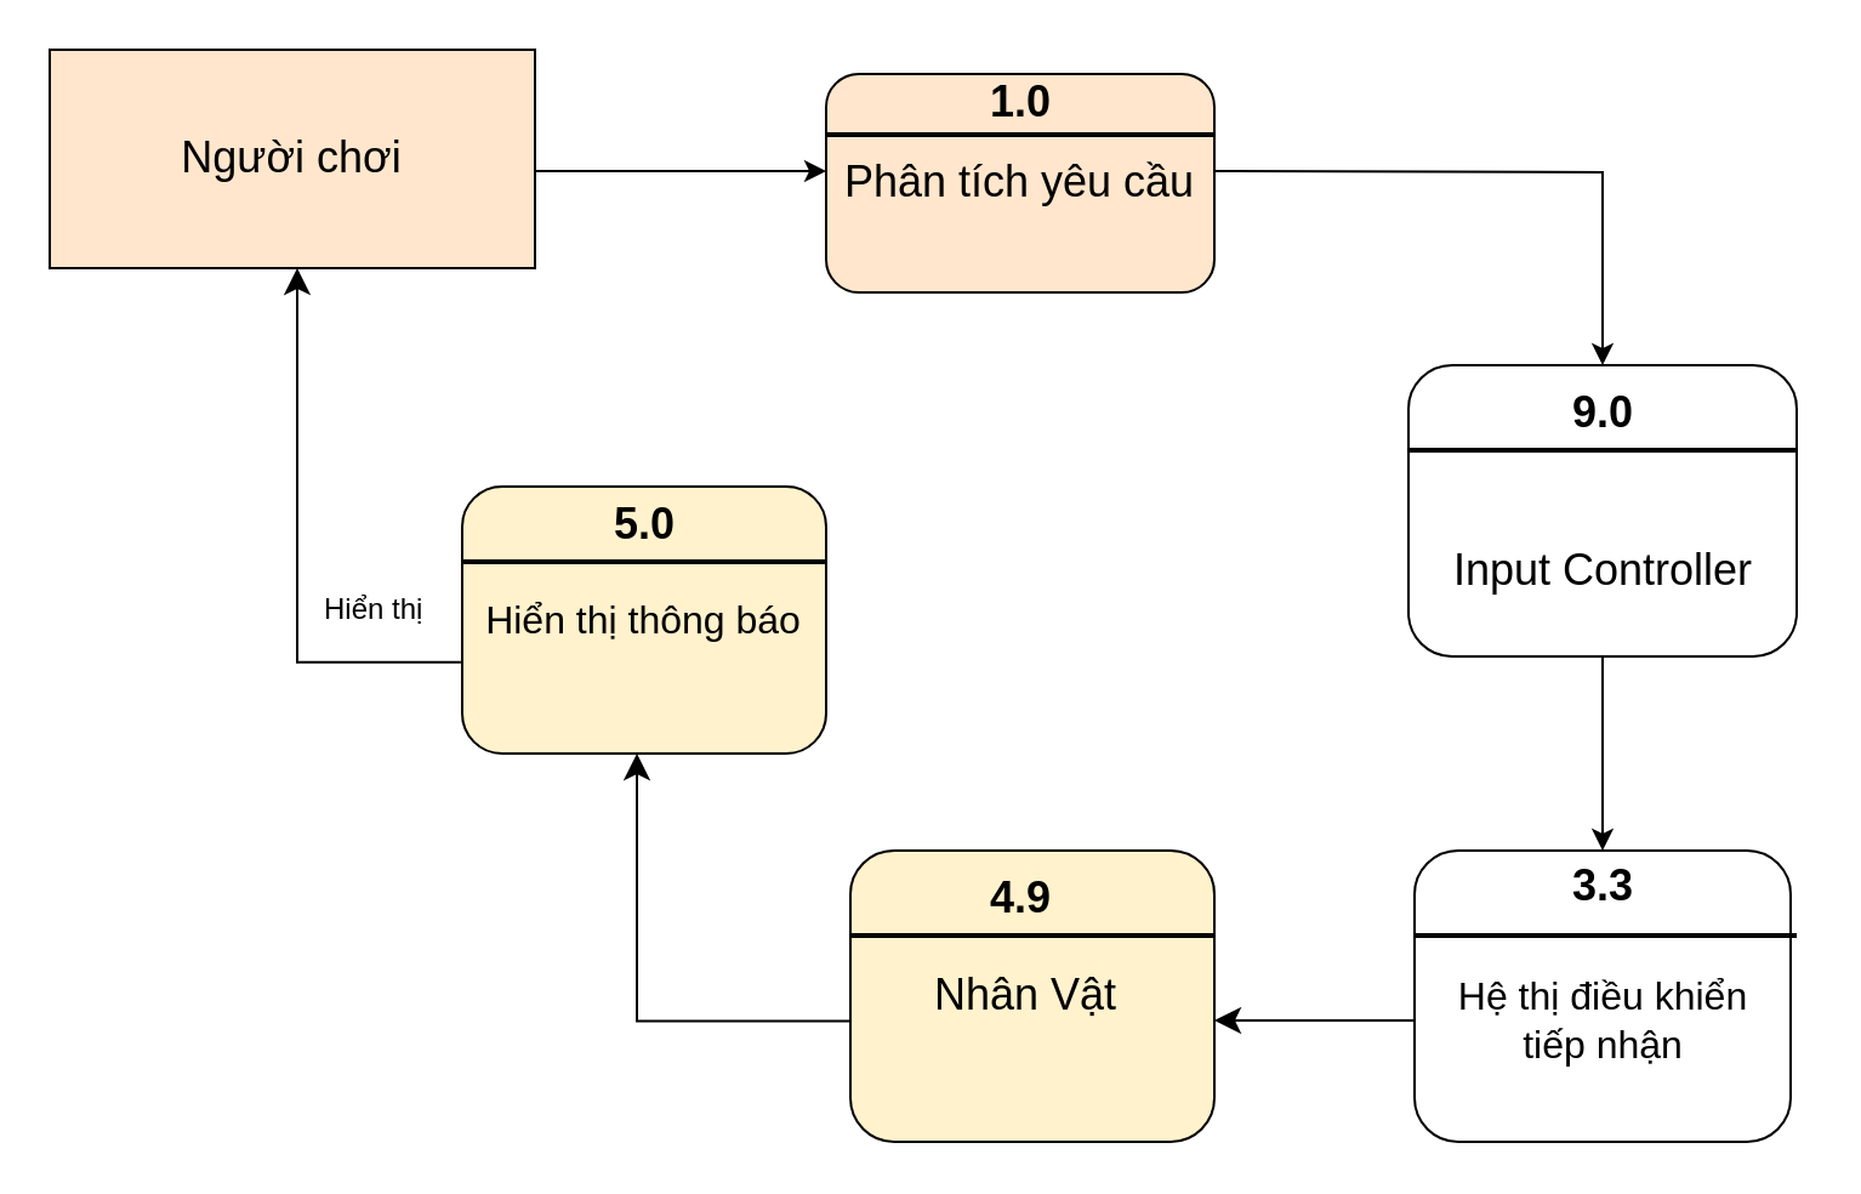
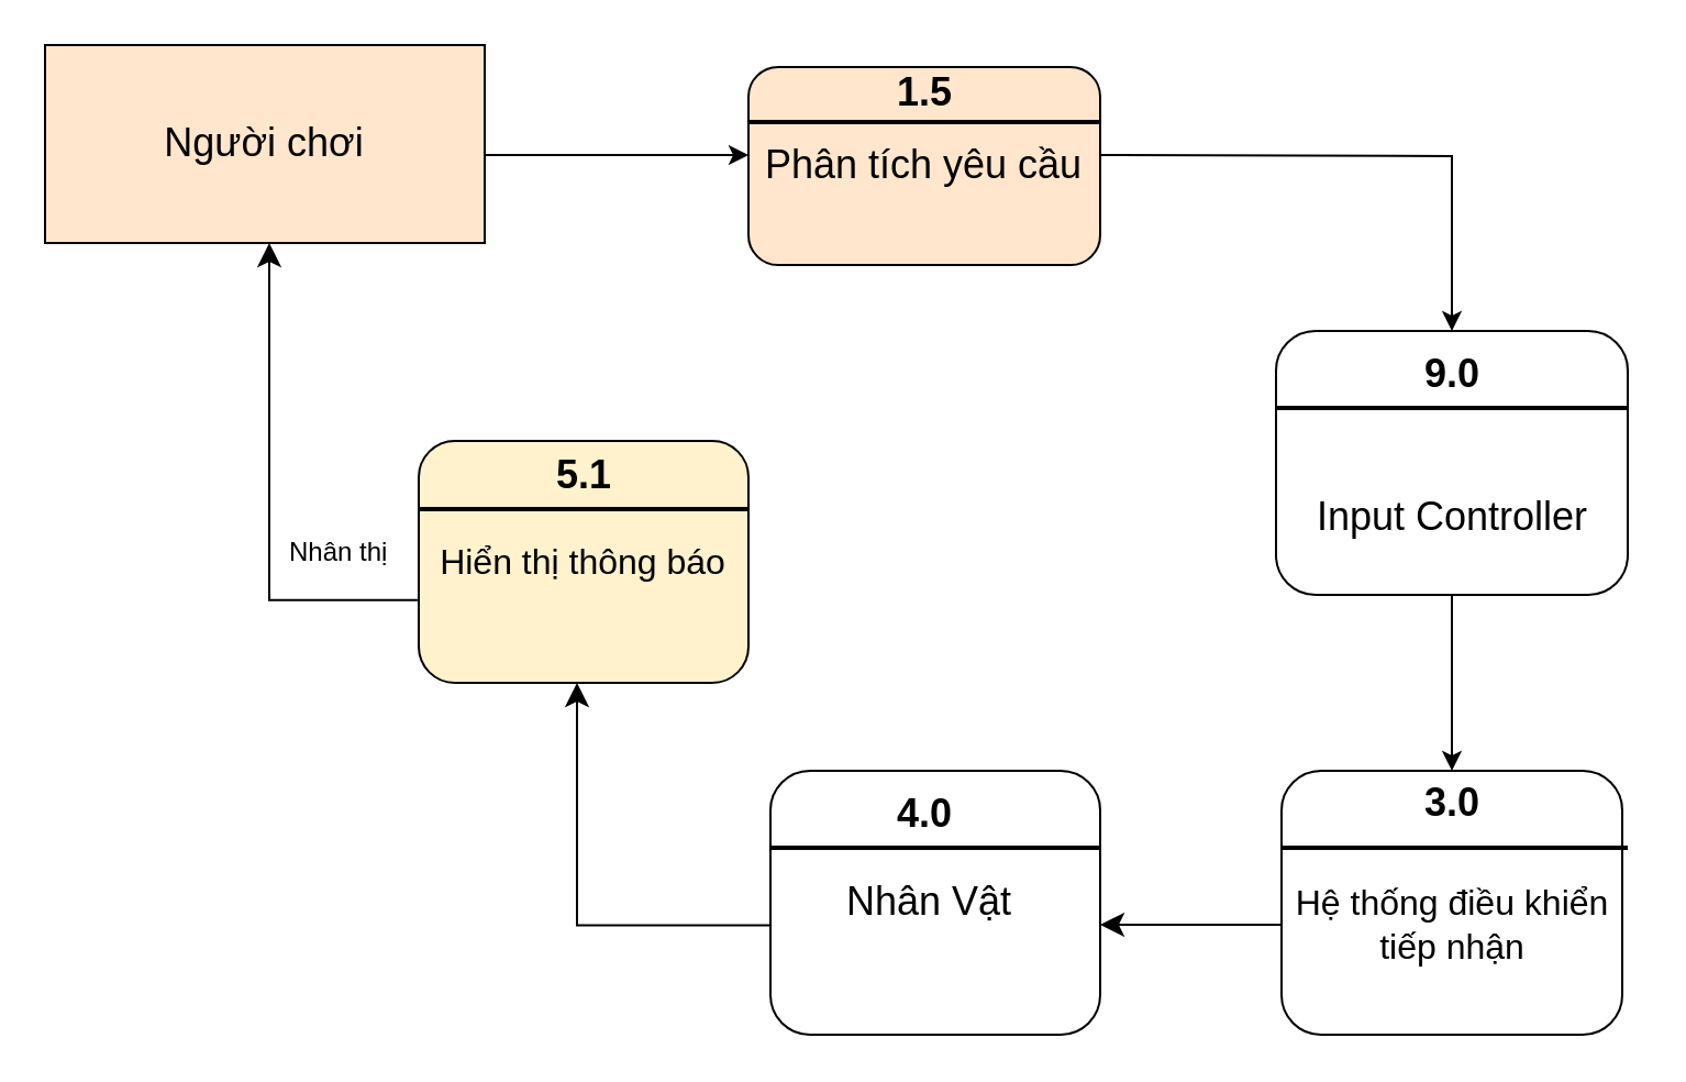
  <mxCell id="0" />
  <mxCell id="1" parent="0" />
  <mxCell id="2" value="&lt;font style=&quot;font-size: 18px;&quot;&gt;Người chơi&lt;/font&gt;" style="rounded=0;whiteSpace=wrap;html=1;fillColor=#ffe6cc;" parent="1" vertex="1"><mxGeometry x="20" y="20" width="200" height="90" as="geometry" /></mxCell>
  <mxCell id="3" value="" style="endArrow=classic;html=1;rounded=0;edgeStyle=orthogonalEdgeStyle;" parent="1" edge="1"><mxGeometry width="50" height="50" relative="1" as="geometry"><mxPoint x="220" y="70" as="sourcePoint" /><mxPoint x="340" y="70" as="targetPoint" /></mxGeometry></mxCell>
  <mxCell id="4" value="&lt;font style=&quot;font-size: 18px;&quot;&gt;Phân tích yêu cầu&lt;/font&gt;" style="rounded=1;whiteSpace=wrap;html=1;fillColor=#ffe6cc;" vertex="1" parent="1"><mxGeometry x="340" y="30" width="160" height="90" as="geometry" /></mxCell>
  <mxCell id="5" value="" style="line;strokeWidth=2;html=1;" vertex="1" parent="1"><mxGeometry x="340" y="50" width="160" height="10" as="geometry" /></mxCell>
- <mxCell id="6" value="&lt;b&gt;&lt;font style=&quot;font-size: 18px;&quot;&gt;1.0&lt;/font&gt;&lt;/b&gt;" style="text;html=1;align=center;verticalAlign=middle;resizable=0;points=[];autosize=1;strokeColor=none;fillColor=none;" vertex="1" parent="1"><mxGeometry x="395" y="22" width="50" height="40" as="geometry" /></mxCell>
+ <mxCell id="6" value="&lt;b&gt;&lt;font style=&quot;font-size: 18px;&quot;&gt;1.5&lt;/font&gt;&lt;/b&gt;" style="text;html=1;align=center;verticalAlign=middle;resizable=0;points=[];autosize=1;strokeColor=none;fillColor=none;" vertex="1" parent="1"><mxGeometry x="395" y="22" width="50" height="40" as="geometry" /></mxCell>
  <mxCell id="7" value="" style="endArrow=classic;html=1;rounded=0;edgeStyle=orthogonalEdgeStyle;entryX=0.5;entryY=0;entryDx=0;entryDy=0;" edge="1" parent="1" target="8"><mxGeometry width="50" height="50" relative="1" as="geometry"><mxPoint x="500" y="70" as="sourcePoint" /><mxPoint x="660" y="70" as="targetPoint" /></mxGeometry></mxCell>
  <mxCell id="8" value="" style="rounded=1;whiteSpace=wrap;html=1;" vertex="1" parent="1"><mxGeometry x="580" y="150" width="160" height="120" as="geometry" /></mxCell>
  <mxCell id="9" value="" style="line;strokeWidth=2;html=1;" vertex="1" parent="1"><mxGeometry x="580" y="180" width="160" height="10" as="geometry" /></mxCell>
  <mxCell id="10" value="&lt;font style=&quot;font-size: 18px;&quot;&gt;&lt;b&gt;9.0&lt;/b&gt;&lt;/font&gt;" style="text;html=1;align=center;verticalAlign=middle;resizable=0;points=[];autosize=1;strokeColor=none;fillColor=none;" vertex="1" parent="1"><mxGeometry x="635" y="150" width="50" height="40" as="geometry" /></mxCell>
  <mxCell id="11" value="&lt;font style=&quot;font-size: 18px;&quot;&gt;Input Controller&lt;/font&gt;" style="text;html=1;align=center;verticalAlign=middle;resizable=0;points=[];autosize=1;strokeColor=none;fillColor=none;" vertex="1" parent="1"><mxGeometry x="585" y="215" width="150" height="40" as="geometry" /></mxCell>
  <mxCell id="12" value="" style="endArrow=classic;html=1;rounded=0;edgeStyle=orthogonalEdgeStyle;exitX=0.5;exitY=1;exitDx=0;exitDy=0;" edge="1" parent="1" source="8" target="13"><mxGeometry width="50" height="50" relative="1" as="geometry"><mxPoint x="650" y="280" as="sourcePoint" /><mxPoint x="660" y="420" as="targetPoint" /></mxGeometry></mxCell>
  <mxCell id="13" value="" style="rounded=1;whiteSpace=wrap;html=1;" vertex="1" parent="1"><mxGeometry x="582.5" y="350" width="155" height="120" as="geometry" /></mxCell>
  <mxCell id="14" value="" style="line;strokeWidth=2;html=1;" vertex="1" parent="1"><mxGeometry x="582.5" y="380" width="157.5" height="10" as="geometry" /></mxCell>
- <mxCell id="15" value="&lt;b&gt;&lt;font style=&quot;font-size: 18px;&quot;&gt;3.3&lt;/font&gt;&lt;/b&gt;" style="text;html=1;align=center;verticalAlign=middle;resizable=0;points=[];autosize=1;strokeColor=none;fillColor=none;" vertex="1" parent="1"><mxGeometry x="635" y="345" width="50" height="40" as="geometry" /></mxCell>
- <mxCell id="16" value="&lt;font style=&quot;font-size: 16px;&quot;&gt;Hệ thị điều khiển&lt;br&gt;tiếp nhận&lt;br&gt;&lt;/font&gt;" style="text;html=1;align=center;verticalAlign=middle;resizable=0;points=[];autosize=1;strokeColor=none;fillColor=none;" vertex="1" parent="1"><mxGeometry x="575" y="395" width="170" height="50" as="geometry" /></mxCell>
+ <mxCell id="15" value="&lt;b&gt;&lt;font style=&quot;font-size: 18px;&quot;&gt;3.0&lt;/font&gt;&lt;/b&gt;" style="text;html=1;align=center;verticalAlign=middle;resizable=0;points=[];autosize=1;strokeColor=none;fillColor=none;" vertex="1" parent="1"><mxGeometry x="635" y="345" width="50" height="40" as="geometry" /></mxCell>
+ <mxCell id="16" value="&lt;font style=&quot;font-size: 16px;&quot;&gt;Hệ thống điều khiển&lt;br&gt;tiếp nhận&lt;br&gt;&lt;/font&gt;" style="text;html=1;align=center;verticalAlign=middle;resizable=0;points=[];autosize=1;strokeColor=none;fillColor=none;" vertex="1" parent="1"><mxGeometry x="575" y="395" width="170" height="50" as="geometry" /></mxCell>
  <mxCell id="17" value="" style="edgeStyle=segmentEdgeStyle;endArrow=classic;html=1;curved=0;rounded=0;endSize=8;startSize=8;" edge="1" parent="1" target="18"><mxGeometry width="50" height="50" relative="1" as="geometry"><mxPoint x="582" y="420" as="sourcePoint" /><mxPoint x="470" y="420" as="targetPoint" /></mxGeometry></mxCell>
- <mxCell id="18" value="&lt;font style=&quot;font-size: 18px;&quot;&gt;Nhân Vật&amp;nbsp;&lt;/font&gt;" style="rounded=1;whiteSpace=wrap;html=1;fillColor=#fff2cc;" vertex="1" parent="1"><mxGeometry x="350" y="350" width="150" height="120" as="geometry" /></mxCell>
+ <mxCell id="18" value="&lt;font style=&quot;font-size: 18px;&quot;&gt;Nhân Vật&amp;nbsp;&lt;/font&gt;" style="rounded=1;whiteSpace=wrap;html=1;" vertex="1" parent="1"><mxGeometry x="350" y="350" width="150" height="120" as="geometry" /></mxCell>
  <mxCell id="19" value="" style="line;strokeWidth=2;html=1;" vertex="1" parent="1"><mxGeometry x="350" y="380" width="150" height="10" as="geometry" /></mxCell>
- <mxCell id="20" value="&lt;font style=&quot;font-size: 18px;&quot;&gt;&lt;b&gt;4.9&lt;/b&gt;&lt;/font&gt;" style="text;html=1;align=center;verticalAlign=middle;resizable=0;points=[];autosize=1;strokeColor=none;fillColor=none;" vertex="1" parent="1"><mxGeometry x="395" y="350" width="50" height="40" as="geometry" /></mxCell>
+ <mxCell id="20" value="&lt;font style=&quot;font-size: 18px;&quot;&gt;&lt;b&gt;4.0&lt;/b&gt;&lt;/font&gt;" style="text;html=1;align=center;verticalAlign=middle;resizable=0;points=[];autosize=1;strokeColor=none;fillColor=none;" vertex="1" parent="1"><mxGeometry x="395" y="350" width="50" height="40" as="geometry" /></mxCell>
  <mxCell id="21" value="" style="edgeStyle=segmentEdgeStyle;endArrow=classic;html=1;curved=0;rounded=0;endSize=8;startSize=8;exitX=0.02;exitY=0.585;exitDx=0;exitDy=0;exitPerimeter=0;" edge="1" parent="1"><mxGeometry width="50" height="50" relative="1" as="geometry"><mxPoint x="350" y="420.2" as="sourcePoint" /><mxPoint x="262" y="310" as="targetPoint" /></mxGeometry></mxCell>
  <mxCell id="22" value="&lt;font style=&quot;font-size: 16px;&quot;&gt;Hiển thị thông báo&lt;/font&gt;" style="rounded=1;whiteSpace=wrap;html=1;fillColor=#fff2cc;" vertex="1" parent="1"><mxGeometry x="190" y="200" width="150" height="110" as="geometry" /></mxCell>
  <mxCell id="23" value="" style="line;strokeWidth=2;html=1;" vertex="1" parent="1"><mxGeometry x="190" y="226" width="150" height="10" as="geometry" /></mxCell>
- <mxCell id="24" value="&lt;b&gt;&lt;font style=&quot;font-size: 18px;&quot;&gt;5.0&lt;/font&gt;&lt;/b&gt;" style="text;html=1;align=center;verticalAlign=middle;resizable=0;points=[];autosize=1;strokeColor=none;fillColor=none;" vertex="1" parent="1"><mxGeometry x="240" y="196" width="50" height="40" as="geometry" /></mxCell>
+ <mxCell id="24" value="&lt;b&gt;&lt;font style=&quot;font-size: 18px;&quot;&gt;5.1&lt;/font&gt;&lt;/b&gt;" style="text;html=1;align=center;verticalAlign=middle;resizable=0;points=[];autosize=1;strokeColor=none;fillColor=none;" vertex="1" parent="1"><mxGeometry x="240" y="196" width="50" height="40" as="geometry" /></mxCell>
  <mxCell id="25" value="" style="edgeStyle=segmentEdgeStyle;endArrow=classic;html=1;curved=0;rounded=0;endSize=8;startSize=8;exitX=-0.017;exitY=0.658;exitDx=0;exitDy=0;exitPerimeter=0;" edge="1" parent="1"><mxGeometry width="50" height="50" relative="1" as="geometry"><mxPoint x="189.45" y="272.38" as="sourcePoint" /><mxPoint x="122" y="110" as="targetPoint" /></mxGeometry></mxCell>
- <mxCell id="26" value="Hiển thị&amp;nbsp;" style="text;html=1;align=center;verticalAlign=middle;resizable=0;points=[];autosize=1;strokeColor=none;fillColor=none;" vertex="1" parent="1"><mxGeometry x="120" y="236" width="70" height="30" as="geometry" /></mxCell>
+ <mxCell id="26" value="Nhân thị&amp;nbsp;" style="text;html=1;align=center;verticalAlign=middle;resizable=0;points=[];autosize=1;strokeColor=none;fillColor=none;" vertex="1" parent="1"><mxGeometry x="120" y="236" width="70" height="30" as="geometry" /></mxCell>
